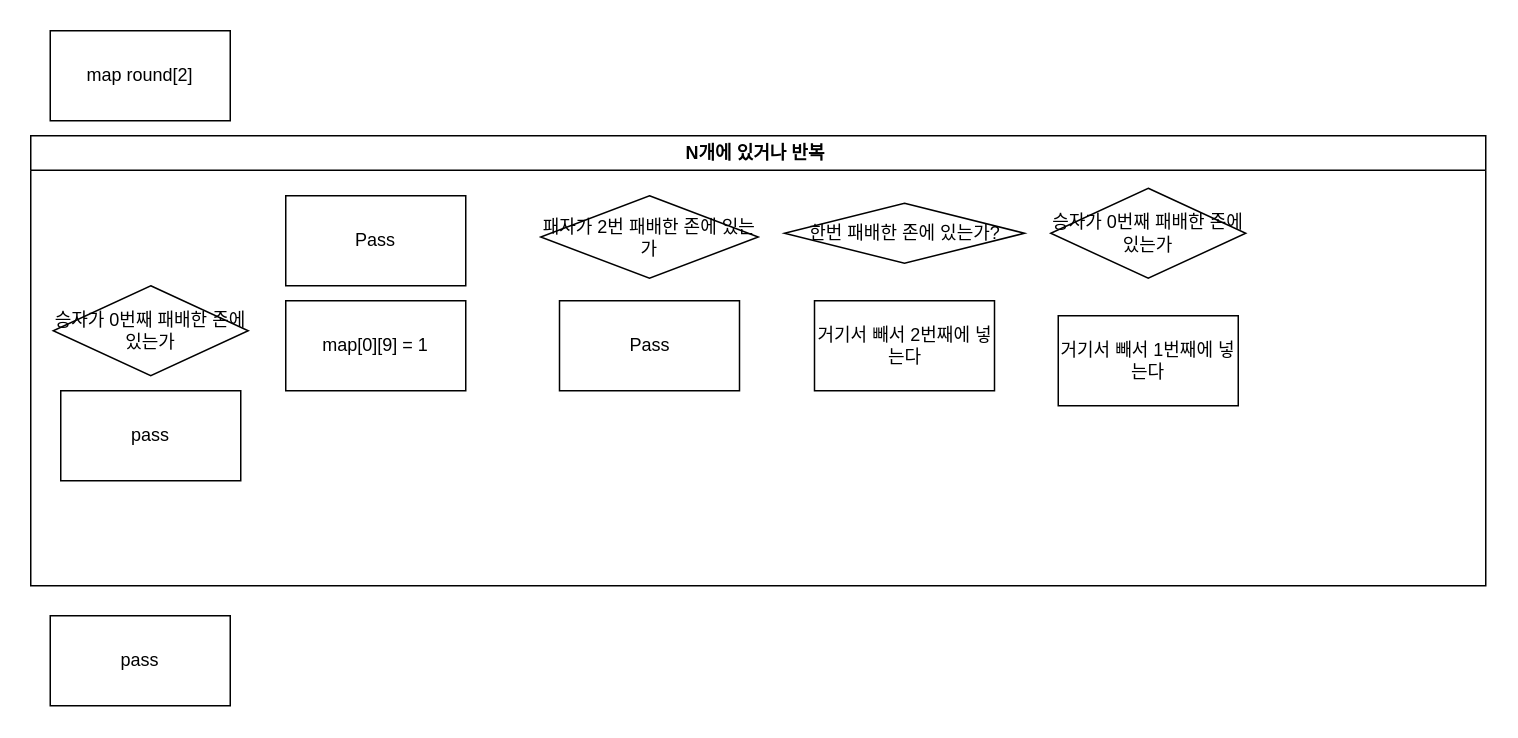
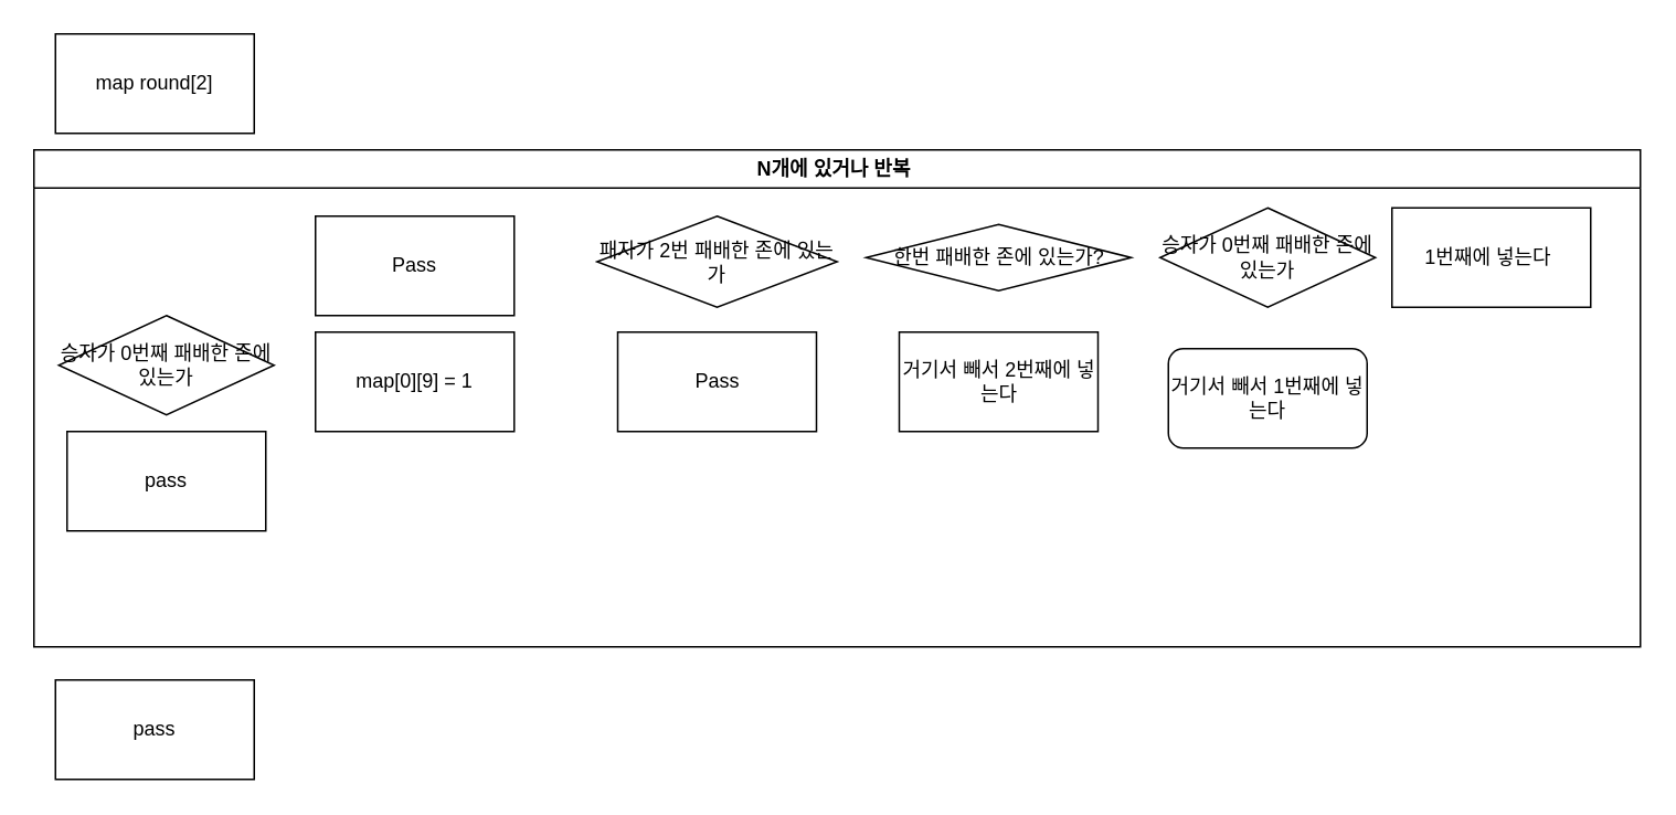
  <mxCell id="0" />
  <mxCell id="1" parent="0" />
  <mxCell id="2" value="map round[2]" style="rounded=0;whiteSpace=wrap;html=1;" vertex="1" parent="1"><mxGeometry x="33" y="20" width="120" height="60" as="geometry" /></mxCell>
  <mxCell id="3" value="N개에 있거나 반복&amp;nbsp;" style="swimlane;whiteSpace=wrap;html=1;" vertex="1" parent="1"><mxGeometry x="20" y="90" width="970" height="300" as="geometry" /></mxCell>
  <mxCell id="4" value="승자가 0번째 패배한 존에 있는가" style="whiteSpace=wrap;html=1;shape=rhombus;perimeter=rhombusPerimeter;" vertex="1" parent="3"><mxGeometry x="15" y="100" width="130" height="60" as="geometry" /></mxCell>
  <mxCell id="5" value="pass" style="rounded=0;whiteSpace=wrap;html=1;" vertex="1" parent="3"><mxGeometry x="20" y="170" width="120" height="60" as="geometry" /></mxCell>
  <mxCell id="6" value="Pass" style="rounded=0;whiteSpace=wrap;html=1;" vertex="1" parent="3"><mxGeometry x="170" y="40" width="120" height="60" as="geometry" /></mxCell>
  <mxCell id="7" value="패자가 2번 패배한 존에 있는가" style="rhombus;whiteSpace=wrap;html=1;" vertex="1" parent="3"><mxGeometry x="340" y="40" width="145" height="55" as="geometry" /></mxCell>
  <mxCell id="8" value="&amp;nbsp;한번 패배한 존에 있는가?&amp;nbsp;" style="rounded=0;whiteSpace=wrap;html=1;shape=rhombus;perimeter=rhombusPerimeter;" vertex="1" parent="3"><mxGeometry x="502.5" y="45" width="160" height="40" as="geometry" /></mxCell>
  <mxCell id="9" value="승자가 0번째 패배한 존에 있는가" style="whiteSpace=wrap;html=1;shape=rhombus;perimeter=rhombusPerimeter;" vertex="1" parent="3"><mxGeometry x="680" y="35" width="130" height="60" as="geometry" /></mxCell>
+ <mxCell id="10" value="1번째에 넣는다&amp;nbsp;" style="rounded=0;whiteSpace=wrap;html=1;" vertex="1" parent="3"><mxGeometry x="820" y="35" width="120" height="60" as="geometry" /></mxCell>
  <mxCell id="11" value="Pass" style="rounded=0;whiteSpace=wrap;html=1;" vertex="1" parent="3"><mxGeometry x="352.5" y="110" width="120" height="60" as="geometry" /></mxCell>
  <mxCell id="12" value="map[0][9] = 1" style="rounded=0;whiteSpace=wrap;html=1;" vertex="1" parent="3"><mxGeometry x="170" y="110" width="120" height="60" as="geometry" /></mxCell>
- <mxCell id="13" value="거기서 빼서 1번째에 넣는다" style="whiteSpace=wrap;html=1;" vertex="1" parent="3"><mxGeometry x="685" y="120" width="120" height="60" as="geometry" /></mxCell>
+ <mxCell id="13" value="거기서 빼서 1번째에 넣는다" style="whiteSpace=wrap;html=1;rounded=1;" vertex="1" parent="3"><mxGeometry x="685" y="120" width="120" height="60" as="geometry" /></mxCell>
  <mxCell id="14" value="거기서 빼서 2번째에 넣는다" style="whiteSpace=wrap;html=1;" vertex="1" parent="3"><mxGeometry x="522.5" y="110" width="120" height="60" as="geometry" /></mxCell>
  <mxCell id="15" value="pass" style="rounded=0;whiteSpace=wrap;html=1;" vertex="1" parent="1"><mxGeometry x="33" y="410" width="120" height="60" as="geometry" /></mxCell>
